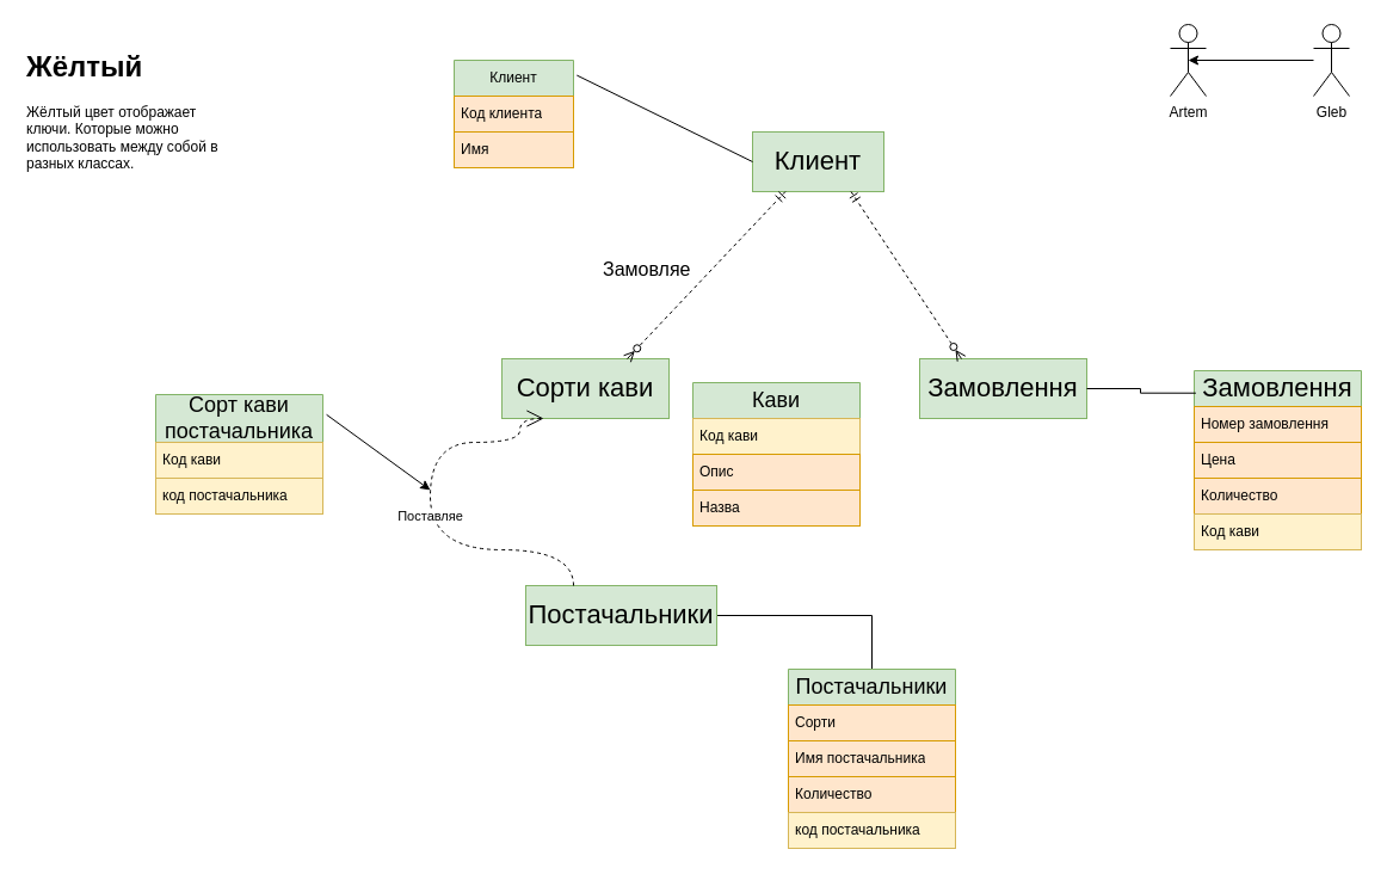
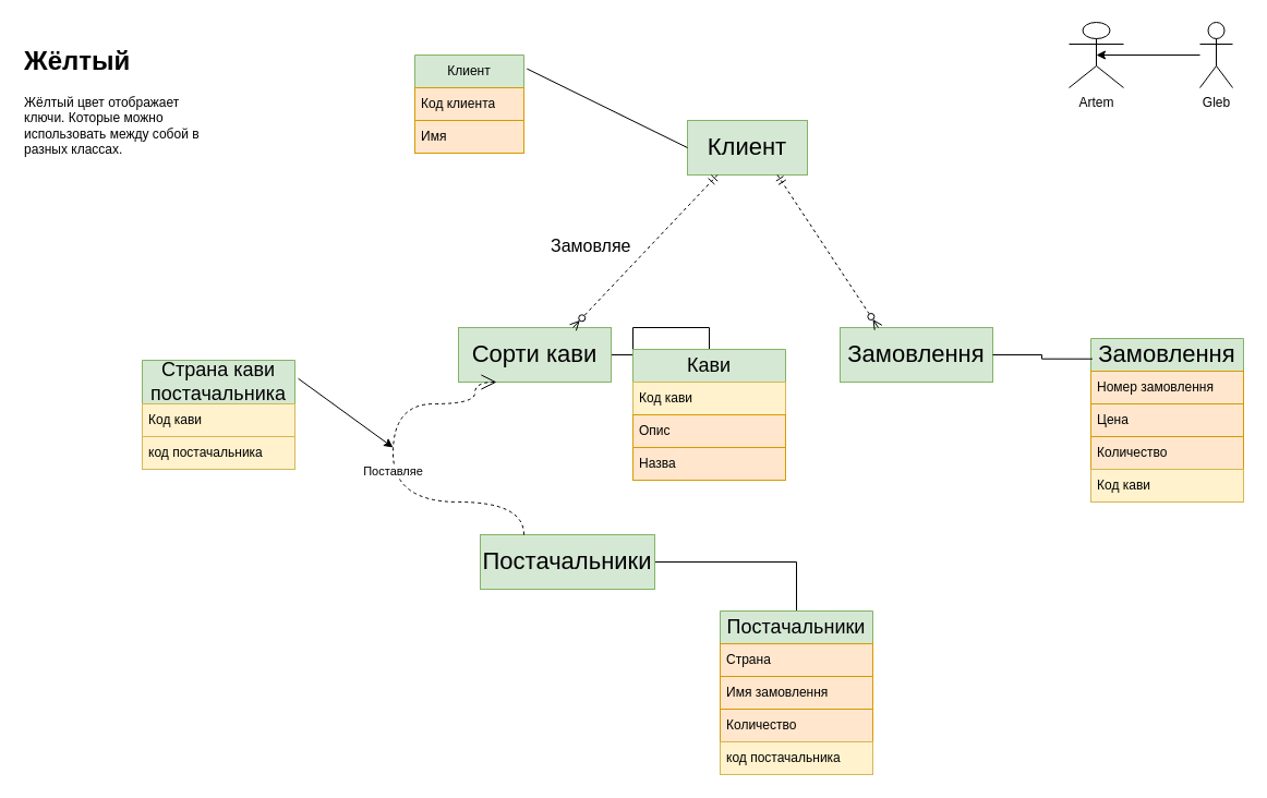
  <mxCell id="0" />
  <mxCell id="1" parent="0" />
  <mxCell id="2" value="&lt;font style=&quot;font-size: 22px;&quot;&gt;Клиент&lt;/font&gt;" style="html=1;whiteSpace=wrap;fillColor=#d5e8d4;strokeColor=#82b366;" vertex="1" parent="1"><mxGeometry x="630" y="110" width="110" height="50" as="geometry" /></mxCell>
  <mxCell id="3" value="&lt;font style=&quot;font-size: 22px;&quot;&gt;Замовлення&lt;/font&gt;" style="html=1;whiteSpace=wrap;fillColor=#d5e8d4;strokeColor=#82b366;" vertex="1" parent="1"><mxGeometry x="770" y="300" width="140" height="50" as="geometry" /></mxCell>
+ <mxCell id="4" style="edgeStyle=orthogonalEdgeStyle;rounded=0;orthogonalLoop=1;jettySize=auto;html=1;entryX=0.5;entryY=0;entryDx=0;entryDy=0;endArrow=none;endFill=0;" edge="1" parent="1" source="5" target="29"><mxGeometry relative="1" as="geometry" /></mxCell>
  <mxCell id="5" value="&lt;font style=&quot;font-size: 22px;&quot;&gt;Сорти кави&lt;/font&gt;" style="html=1;whiteSpace=wrap;fillColor=#d5e8d4;strokeColor=#82b366;" vertex="1" parent="1"><mxGeometry x="420" y="300" width="140" height="50" as="geometry" /></mxCell>
  <mxCell id="6" style="edgeStyle=orthogonalEdgeStyle;rounded=0;orthogonalLoop=1;jettySize=auto;html=1;entryX=0.5;entryY=0;entryDx=0;entryDy=0;endArrow=none;endFill=0;" edge="1" parent="1" source="7" target="24"><mxGeometry relative="1" as="geometry" /></mxCell>
  <mxCell id="7" value="&lt;span style=&quot;font-size: 22px;&quot;&gt;Постачальники&lt;/span&gt;" style="html=1;whiteSpace=wrap;fillColor=#d5e8d4;strokeColor=#82b366;" vertex="1" parent="1"><mxGeometry x="440" y="490" width="160" height="50" as="geometry" /></mxCell>
  <mxCell id="8" value="Gleb" style="shape=umlActor;verticalLabelPosition=bottom;verticalAlign=top;html=1;" vertex="1" parent="1"><mxGeometry x="1100" width="30" height="60" as="geometry" y="20" /></mxCell>
- <mxCell id="9" value="Artem" style="shape=umlActor;verticalLabelPosition=bottom;verticalAlign=top;html=1;" vertex="1" parent="1"><mxGeometry x="980" width="30" height="60" as="geometry" y="20" /></mxCell>
+ <mxCell id="9" value="Artem" style="shape=umlActor;verticalLabelPosition=bottom;verticalAlign=top;html=1;" vertex="1" parent="1"><mxGeometry x="980" y="20" width="50" height="60" as="geometry" /></mxCell>
  <mxCell id="10" style="edgeStyle=orthogonalEdgeStyle;rounded=0;orthogonalLoop=1;jettySize=auto;html=1;entryX=0.5;entryY=0.5;entryDx=0;entryDy=0;entryPerimeter=0;" edge="1" parent="1" source="8" target="9"><mxGeometry relative="1" as="geometry" /></mxCell>
  <mxCell id="11" value="Поставляе" style="endArrow=open;endSize=12;dashed=1;html=1;rounded=0;exitX=0.25;exitY=0;exitDx=0;exitDy=0;entryX=0.25;entryY=1;entryDx=0;entryDy=0;shadow=0;edgeStyle=orthogonalEdgeStyle;curved=1;" edge="1" parent="1" source="7" target="5"><mxGeometry width="160" relative="1" as="geometry"><mxPoint x="530" y="310" as="sourcePoint" /><mxPoint x="658" y="170" as="targetPoint" /><Array as="points"><mxPoint x="480" y="460" /><mxPoint x="360" y="460" /><mxPoint x="360" y="370" /><mxPoint x="435" y="370" /></Array></mxGeometry></mxCell>
  <mxCell id="12" value="" style="endArrow=ERzeroToMany;dashed=1;html=1;rounded=0;startArrow=ERmandOne;startFill=0;exitX=0.75;exitY=1;exitDx=0;exitDy=0;entryX=0.25;entryY=0;entryDx=0;entryDy=0;endFill=0;" edge="1" parent="1" source="2" target="3"><mxGeometry width="50" height="50" relative="1" as="geometry"><mxPoint x="660" y="430" as="sourcePoint" /><mxPoint x="720" y="230" as="targetPoint" /></mxGeometry></mxCell>
  <mxCell id="13" value="" style="endArrow=ERzeroToMany;dashed=1;html=1;rounded=0;startArrow=ERmandOne;startFill=0;exitX=0.25;exitY=1;exitDx=0;exitDy=0;entryX=0.75;entryY=0;entryDx=0;entryDy=0;endFill=0;" edge="1" parent="1" source="2" target="5"><mxGeometry width="50" height="50" relative="1" as="geometry"><mxPoint x="723" y="170" as="sourcePoint" /><mxPoint x="815" y="310" as="targetPoint" /></mxGeometry></mxCell>
  <mxCell id="14" value="&lt;div style=&quot;font-size: 16px;&quot;&gt;Замовляе&lt;/div&gt;" style="text;strokeColor=none;fillColor=none;align=left;verticalAlign=middle;spacingLeft=4;spacingRight=4;overflow=hidden;points=[[0,0.5],[1,0.5]];portConstraint=eastwest;rotatable=0;whiteSpace=wrap;html=1;" vertex="1" parent="1"><mxGeometry x="499" y="205" width="106" height="40" as="geometry" /></mxCell>
  <mxCell id="15" value="Клиент" style="swimlane;fontStyle=0;childLayout=stackLayout;horizontal=1;startSize=30;horizontalStack=0;resizeParent=1;resizeParentMax=0;resizeLast=0;collapsible=1;marginBottom=0;whiteSpace=wrap;html=1;fillColor=#d5e8d4;strokeColor=#82b366;" vertex="1" parent="1"><mxGeometry x="380" y="50" width="100" height="90" as="geometry" /></mxCell>
  <mxCell id="16" value="Код клиента" style="text;strokeColor=#d79b00;fillColor=#ffe6cc;align=left;verticalAlign=middle;spacingLeft=4;spacingRight=4;overflow=hidden;points=[[0,0.5],[1,0.5]];portConstraint=eastwest;rotatable=0;whiteSpace=wrap;html=1;" vertex="1" parent="15"><mxGeometry y="30" width="100" height="30" as="geometry" /></mxCell>
  <mxCell id="17" value="Имя" style="text;strokeColor=#d79b00;fillColor=#ffe6cc;align=left;verticalAlign=middle;spacingLeft=4;spacingRight=4;overflow=hidden;points=[[0,0.5],[1,0.5]];portConstraint=eastwest;rotatable=0;whiteSpace=wrap;html=1;" vertex="1" parent="15"><mxGeometry y="60" width="100" height="30" as="geometry" /></mxCell>
  <mxCell id="18" value="" style="endArrow=none;html=1;rounded=0;exitX=1.028;exitY=0.14;exitDx=0;exitDy=0;exitPerimeter=0;entryX=0;entryY=0.5;entryDx=0;entryDy=0;" edge="1" parent="1" source="15" target="2"><mxGeometry width="50" height="50" relative="1" as="geometry"><mxPoint x="690" y="310" as="sourcePoint" /><mxPoint x="740" y="260" as="targetPoint" /></mxGeometry></mxCell>
  <mxCell id="19" value="&lt;span style=&quot;font-size: 22px;&quot;&gt;Замовлення&lt;/span&gt;" style="swimlane;fontStyle=0;childLayout=stackLayout;horizontal=1;startSize=30;horizontalStack=0;resizeParent=1;resizeParentMax=0;resizeLast=0;collapsible=1;marginBottom=0;whiteSpace=wrap;html=1;fillColor=#d5e8d4;strokeColor=#82b366;" vertex="1" parent="1"><mxGeometry x="1000" y="310" width="140" height="120" as="geometry" /></mxCell>
  <mxCell id="20" value="Номер замовлення" style="text;strokeColor=#d79b00;fillColor=#ffe6cc;align=left;verticalAlign=middle;spacingLeft=4;spacingRight=4;overflow=hidden;points=[[0,0.5],[1,0.5]];portConstraint=eastwest;rotatable=0;whiteSpace=wrap;html=1;" vertex="1" parent="19"><mxGeometry y="30" width="140" height="30" as="geometry" /></mxCell>
  <mxCell id="21" value="Цена" style="text;strokeColor=#d79b00;fillColor=#ffe6cc;align=left;verticalAlign=middle;spacingLeft=4;spacingRight=4;overflow=hidden;points=[[0,0.5],[1,0.5]];portConstraint=eastwest;rotatable=0;whiteSpace=wrap;html=1;" vertex="1" parent="19"><mxGeometry y="60" width="140" height="30" as="geometry" /></mxCell>
  <mxCell id="22" value="Количество" style="text;strokeColor=#d79b00;fillColor=#ffe6cc;align=left;verticalAlign=middle;spacingLeft=4;spacingRight=4;overflow=hidden;points=[[0,0.5],[1,0.5]];portConstraint=eastwest;rotatable=0;whiteSpace=wrap;html=1;" vertex="1" parent="19"><mxGeometry y="90" width="140" height="30" as="geometry" /></mxCell>
  <mxCell id="23" style="edgeStyle=orthogonalEdgeStyle;rounded=0;orthogonalLoop=1;jettySize=auto;html=1;entryX=0.01;entryY=0.156;entryDx=0;entryDy=0;entryPerimeter=0;endArrow=none;endFill=0;" edge="1" parent="1" source="3" target="19"><mxGeometry relative="1" as="geometry" /></mxCell>
  <mxCell id="24" value="&lt;font style=&quot;font-size: 18px;&quot;&gt;Постачальники&lt;/font&gt;" style="swimlane;fontStyle=0;childLayout=stackLayout;horizontal=1;startSize=30;horizontalStack=0;resizeParent=1;resizeParentMax=0;resizeLast=0;collapsible=1;marginBottom=0;whiteSpace=wrap;html=1;fillColor=#d5e8d4;strokeColor=#82b366;" vertex="1" parent="1"><mxGeometry x="660" y="560" width="140" height="120" as="geometry" /></mxCell>
- <mxCell id="25" value="Сорти" style="text;strokeColor=#d79b00;fillColor=#ffe6cc;align=left;verticalAlign=middle;spacingLeft=4;spacingRight=4;overflow=hidden;points=[[0,0.5],[1,0.5]];portConstraint=eastwest;rotatable=0;whiteSpace=wrap;html=1;" vertex="1" parent="24"><mxGeometry y="30" width="140" height="30" as="geometry" /></mxCell>
- <mxCell id="26" value="Имя постачальника" style="text;strokeColor=#d79b00;fillColor=#ffe6cc;align=left;verticalAlign=middle;spacingLeft=4;spacingRight=4;overflow=hidden;points=[[0,0.5],[1,0.5]];portConstraint=eastwest;rotatable=0;whiteSpace=wrap;html=1;" vertex="1" parent="24"><mxGeometry y="60" width="140" height="30" as="geometry" /></mxCell>
+ <mxCell id="25" value="Страна" style="text;strokeColor=#d79b00;fillColor=#ffe6cc;align=left;verticalAlign=middle;spacingLeft=4;spacingRight=4;overflow=hidden;points=[[0,0.5],[1,0.5]];portConstraint=eastwest;rotatable=0;whiteSpace=wrap;html=1;" vertex="1" parent="24"><mxGeometry y="30" width="140" height="30" as="geometry" /></mxCell>
+ <mxCell id="26" value="Имя замовлення" style="text;strokeColor=#d79b00;fillColor=#ffe6cc;align=left;verticalAlign=middle;spacingLeft=4;spacingRight=4;overflow=hidden;points=[[0,0.5],[1,0.5]];portConstraint=eastwest;rotatable=0;whiteSpace=wrap;html=1;" vertex="1" parent="24"><mxGeometry y="60" width="140" height="30" as="geometry" /></mxCell>
  <mxCell id="27" value="Количество" style="text;strokeColor=#d79b00;fillColor=#ffe6cc;align=left;verticalAlign=middle;spacingLeft=4;spacingRight=4;overflow=hidden;points=[[0,0.5],[1,0.5]];portConstraint=eastwest;rotatable=0;whiteSpace=wrap;html=1;" vertex="1" parent="24"><mxGeometry y="90" width="140" height="30" as="geometry" /></mxCell>
  <mxCell id="28" value="Код кави" style="text;strokeColor=#d6b656;fillColor=#fff2cc;align=left;verticalAlign=middle;spacingLeft=4;spacingRight=4;overflow=hidden;points=[[0,0.5],[1,0.5]];portConstraint=eastwest;rotatable=0;whiteSpace=wrap;html=1;" vertex="1" parent="1"><mxGeometry x="1000" y="430" width="140" height="30" as="geometry" /></mxCell>
  <mxCell id="29" value="&lt;font style=&quot;font-size: 18px;&quot;&gt;Кави&lt;/font&gt;" style="swimlane;fontStyle=0;childLayout=stackLayout;horizontal=1;startSize=30;horizontalStack=0;resizeParent=1;resizeParentMax=0;resizeLast=0;collapsible=1;marginBottom=0;whiteSpace=wrap;html=1;fillColor=#d5e8d4;strokeColor=#82b366;" vertex="1" parent="1"><mxGeometry x="580" y="320" width="140" height="120" as="geometry" /></mxCell>
  <mxCell id="30" value="Код кави" style="text;strokeColor=#d6b656;fillColor=#fff2cc;align=left;verticalAlign=middle;spacingLeft=4;spacingRight=4;overflow=hidden;points=[[0,0.5],[1,0.5]];portConstraint=eastwest;rotatable=0;whiteSpace=wrap;html=1;" vertex="1" parent="29"><mxGeometry y="30" width="140" height="30" as="geometry" /></mxCell>
  <mxCell id="31" value="Опис" style="text;strokeColor=#d79b00;fillColor=#ffe6cc;align=left;verticalAlign=middle;spacingLeft=4;spacingRight=4;overflow=hidden;points=[[0,0.5],[1,0.5]];portConstraint=eastwest;rotatable=0;whiteSpace=wrap;html=1;" vertex="1" parent="29"><mxGeometry y="60" width="140" height="30" as="geometry" /></mxCell>
  <mxCell id="32" value="Назва" style="text;strokeColor=#d79b00;fillColor=#ffe6cc;align=left;verticalAlign=middle;spacingLeft=4;spacingRight=4;overflow=hidden;points=[[0,0.5],[1,0.5]];portConstraint=eastwest;rotatable=0;whiteSpace=wrap;html=1;" vertex="1" parent="29"><mxGeometry y="90" width="140" height="30" as="geometry" /></mxCell>
  <mxCell id="33" value="" style="endArrow=classic;html=1;rounded=0;exitX=1.022;exitY=0.168;exitDx=0;exitDy=0;exitPerimeter=0;" edge="1" parent="1" source="34"><mxGeometry width="50" height="50" relative="1" as="geometry"><mxPoint x="270" y="390" as="sourcePoint" /><mxPoint x="360" y="410" as="targetPoint" /></mxGeometry></mxCell>
- <mxCell id="34" value="&lt;font style=&quot;font-size: 18px;&quot;&gt;Сорт кави постачальника&lt;/font&gt;" style="swimlane;fontStyle=0;childLayout=stackLayout;horizontal=1;startSize=40;horizontalStack=0;resizeParent=1;resizeParentMax=0;resizeLast=0;collapsible=1;marginBottom=0;whiteSpace=wrap;html=1;fillColor=#d5e8d4;strokeColor=#82b366;" vertex="1" parent="1"><mxGeometry x="130" y="330" width="140" height="100" as="geometry" /></mxCell>
+ <mxCell id="34" value="&lt;font style=&quot;font-size: 18px;&quot;&gt;Страна кави постачальника&lt;/font&gt;" style="swimlane;fontStyle=0;childLayout=stackLayout;horizontal=1;startSize=40;horizontalStack=0;resizeParent=1;resizeParentMax=0;resizeLast=0;collapsible=1;marginBottom=0;whiteSpace=wrap;html=1;fillColor=#d5e8d4;strokeColor=#82b366;" vertex="1" parent="1"><mxGeometry x="130" y="330" width="140" height="100" as="geometry" /></mxCell>
  <mxCell id="35" value="Код кави" style="text;strokeColor=#d6b656;fillColor=#fff2cc;align=left;verticalAlign=middle;spacingLeft=4;spacingRight=4;overflow=hidden;points=[[0,0.5],[1,0.5]];portConstraint=eastwest;rotatable=0;whiteSpace=wrap;html=1;" vertex="1" parent="34"><mxGeometry y="40" width="140" height="30" as="geometry" /></mxCell>
  <mxCell id="36" value="код постачальника" style="text;strokeColor=#d6b656;fillColor=#fff2cc;align=left;verticalAlign=middle;spacingLeft=4;spacingRight=4;overflow=hidden;points=[[0,0.5],[1,0.5]];portConstraint=eastwest;rotatable=0;whiteSpace=wrap;html=1;" vertex="1" parent="34"><mxGeometry y="70" width="140" height="30" as="geometry" /></mxCell>
  <mxCell id="37" value="код постачальника" style="text;strokeColor=#d6b656;fillColor=#fff2cc;align=left;verticalAlign=middle;spacingLeft=4;spacingRight=4;overflow=hidden;points=[[0,0.5],[1,0.5]];portConstraint=eastwest;rotatable=0;whiteSpace=wrap;html=1;" vertex="1" parent="1"><mxGeometry x="660" y="680" width="140" height="30" as="geometry" /></mxCell>
  <mxCell id="38" value="&lt;h1 style=&quot;margin-top: 0px;&quot;&gt;Жёлтый&lt;/h1&gt;&lt;p&gt;Жёлтый цвет отображает ключи. Которые можно использовать между собой в разных классах.&lt;span style=&quot;color: rgba(0, 0, 0, 0); font-family: monospace; font-size: 0px; text-wrap: nowrap; background-color: initial;&quot;&gt;%3CmxGraphModel%3E%3Croot%3E%3CmxCell%20id%3D%220%22%2F%3E%3CmxCell%20id%3D%221%22%20parent%3D%220%22%2F%3E%3CmxCell%20id%3D%222%22%20value%3D%22%D0%BA%D0%BE%D0%B4%20%D0%BF%D0%BE%D1%81%D1%82%D0%B0%D1%87%D0%B0%D0%BB%D1%8C%D0%BD%D0%B8%D0%BA%D0%B0%22%20style%3D%22text%3BstrokeColor%3D%23d79b00%3BfillColor%3D%23ffe6cc%3Balign%3Dleft%3BverticalAlign%3Dmiddle%3BspacingLeft%3D4%3BspacingRight%3D4%3Boverflow%3Dhidden%3Bpoints%3D%5B%5B0%2C0.5%5D%2C%5B1%2C0.5%5D%5D%3BportConstraint%3Deastwest%3Brotatable%3D0%3BwhiteSpace%3Dwrap%3Bhtml%3D1%3B%22%20vertex%3D%221%22%20parent%3D%221%22%3E%3CmxGeometry%20x%3D%22-220%22%20y%3D%22380%22%20width%3D%22140%22%20height%3D%2230%22%20as%3D%22geometry%22%2F%3E%3C%2FmxCell%3E%3C%2Froot%3E%3C%2FmxGraphModel%3E&lt;/span&gt;&lt;/p&gt;" style="text;html=1;whiteSpace=wrap;overflow=hidden;rounded=0;" vertex="1" parent="1"><mxGeometry x="20" y="35" width="180" height="120" as="geometry" /></mxCell>
